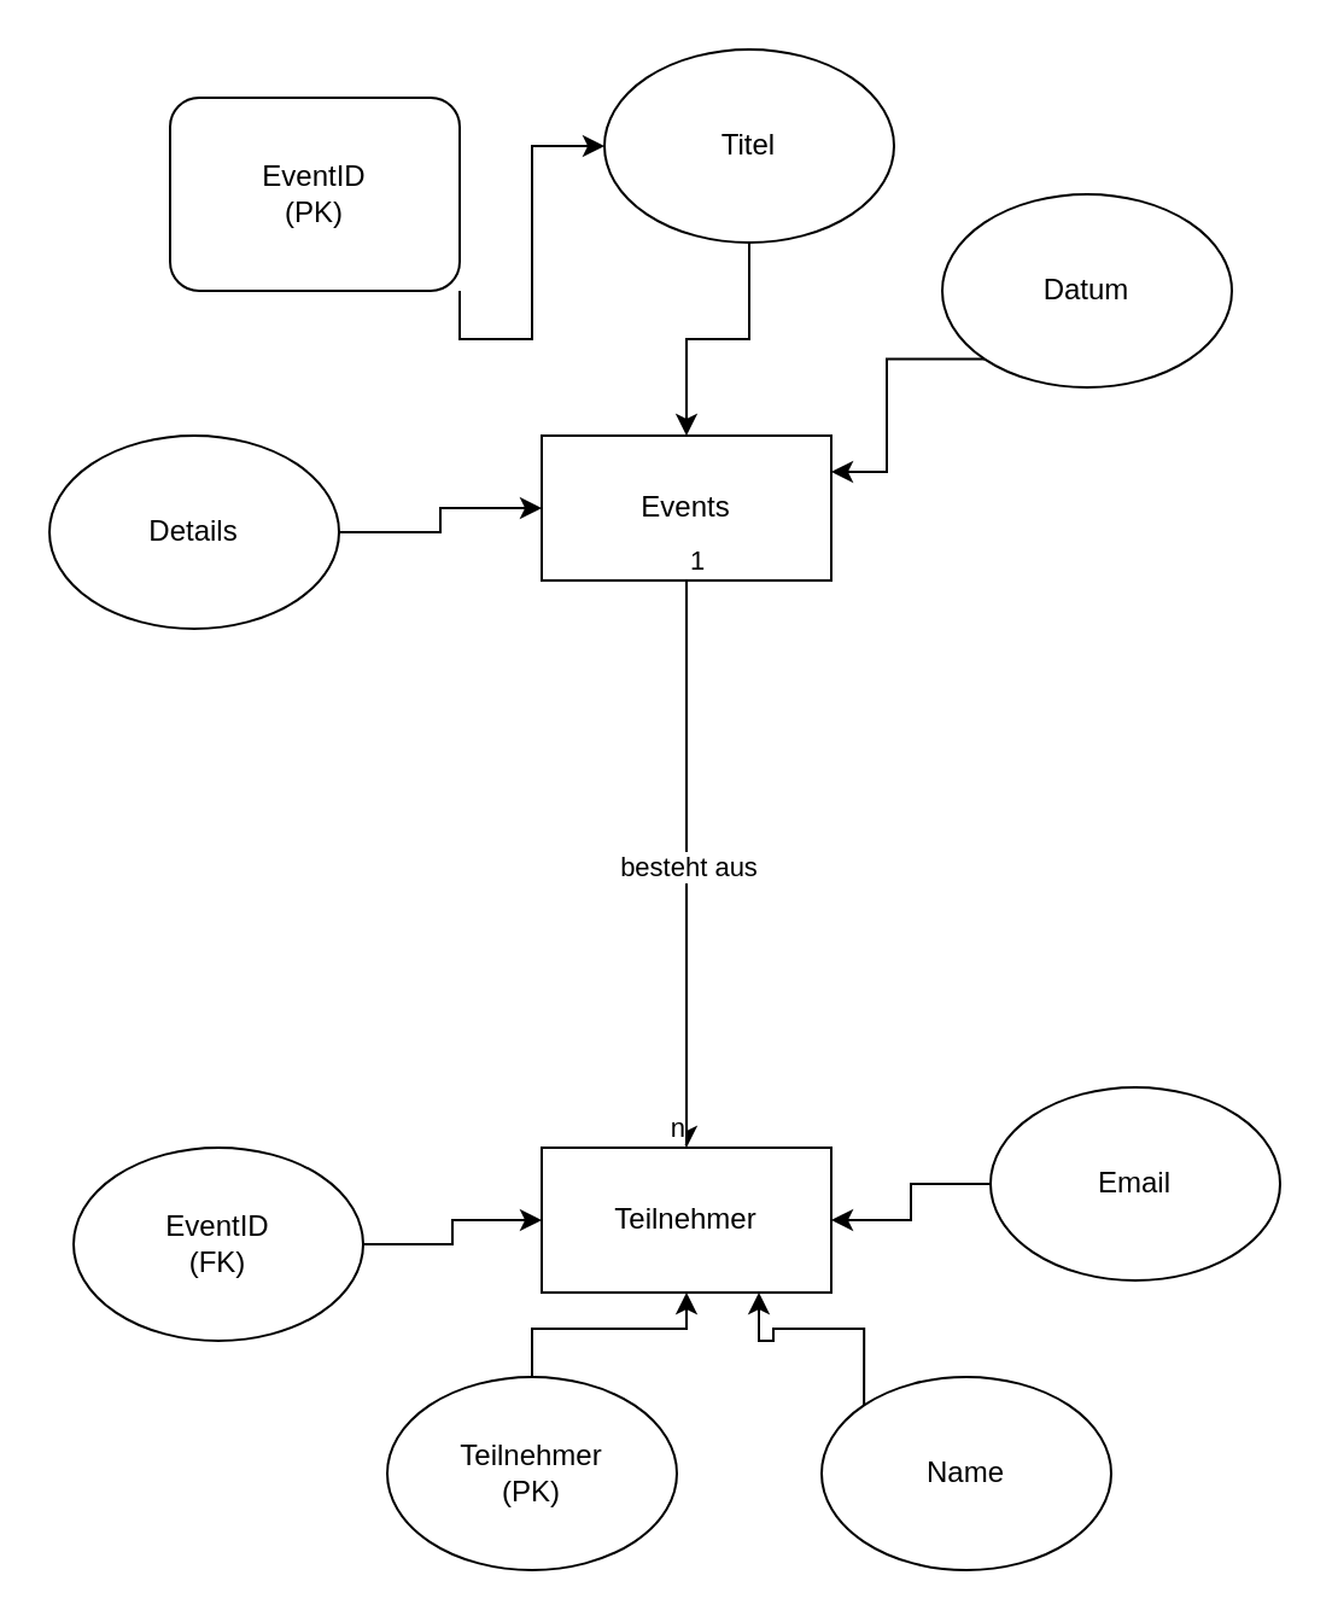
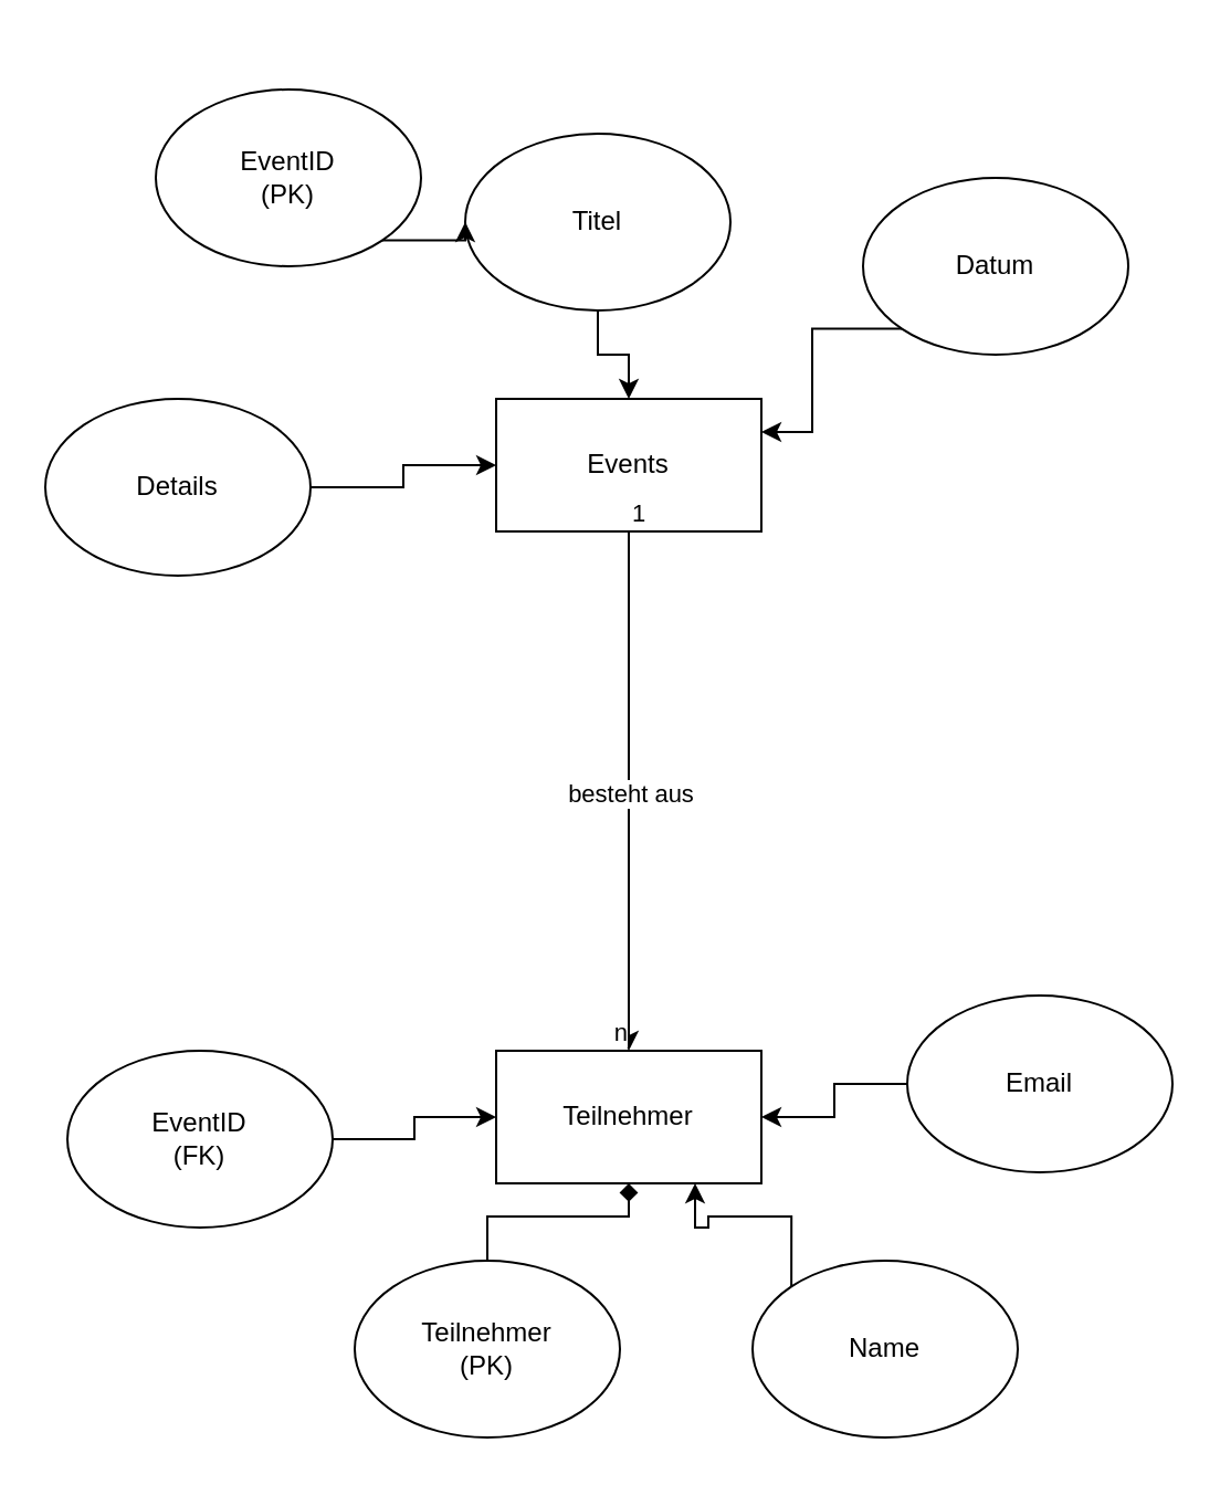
  <mxCell id="0" />
  <mxCell id="1" parent="0" />
  <mxCell id="2" value="Events" style="rounded=0;whiteSpace=wrap;html=1;" vertex="1" parent="1"><mxGeometry x="224" y="180" width="120" height="60" as="geometry" /></mxCell>
  <mxCell id="3" value="Teilnehmer" style="rounded=0;whiteSpace=wrap;html=1;" vertex="1" parent="1"><mxGeometry x="224" y="475" width="120" height="60" as="geometry" /></mxCell>
- <mxCell id="4" value="EventID&lt;br&gt;(PK)" style="whiteSpace=wrap;html=1;rounded=1;" vertex="1" parent="1"><mxGeometry x="70" y="40" width="120" height="80" as="geometry" /></mxCell>
+ <mxCell id="4" value="EventID&lt;br&gt;(PK)" style="ellipse;whiteSpace=wrap;html=1;" vertex="1" parent="1"><mxGeometry x="70" y="40" width="120" height="80" as="geometry" /></mxCell>
  <mxCell id="5" value="" style="edgeStyle=orthogonalEdgeStyle;rounded=0;orthogonalLoop=1;jettySize=auto;html=1;" edge="1" parent="1" source="6" target="2"><mxGeometry relative="1" as="geometry" /></mxCell>
- <mxCell id="6" value="Titel" style="ellipse;whiteSpace=wrap;html=1;" vertex="1" parent="1"><mxGeometry x="250" y="20" width="120" height="80" as="geometry" /></mxCell>
+ <mxCell id="6" value="Titel" style="ellipse;whiteSpace=wrap;html=1;" vertex="1" parent="1"><mxGeometry x="210" y="60" width="120" height="80" as="geometry" /></mxCell>
  <mxCell id="7" style="edgeStyle=orthogonalEdgeStyle;rounded=0;orthogonalLoop=1;jettySize=auto;html=1;exitX=0;exitY=1;exitDx=0;exitDy=0;entryX=1;entryY=0.25;entryDx=0;entryDy=0;" edge="1" parent="1" source="8" target="2"><mxGeometry relative="1" as="geometry" /></mxCell>
  <mxCell id="8" value="Datum" style="ellipse;whiteSpace=wrap;html=1;" vertex="1" parent="1"><mxGeometry x="390" y="80" width="120" height="80" as="geometry" /></mxCell>
  <mxCell id="9" value="" style="edgeStyle=orthogonalEdgeStyle;rounded=0;orthogonalLoop=1;jettySize=auto;html=1;" edge="1" parent="1" source="10" target="2"><mxGeometry relative="1" as="geometry" /></mxCell>
  <mxCell id="10" value="Details" style="ellipse;whiteSpace=wrap;html=1;" vertex="1" parent="1"><mxGeometry x="20" y="180" width="120" height="80" as="geometry" /></mxCell>
  <mxCell id="11" style="edgeStyle=orthogonalEdgeStyle;rounded=0;orthogonalLoop=1;jettySize=auto;html=1;exitX=1;exitY=1;exitDx=0;exitDy=0;" edge="1" parent="1" source="4" target="6"><mxGeometry relative="1" as="geometry" /></mxCell>
  <mxCell id="12" value="" style="edgeStyle=orthogonalEdgeStyle;rounded=0;orthogonalLoop=1;jettySize=auto;html=1;" edge="1" parent="1" source="13" target="3"><mxGeometry relative="1" as="geometry" /></mxCell>
  <mxCell id="13" value="EventID&lt;br&gt;(FK)" style="ellipse;whiteSpace=wrap;html=1;" vertex="1" parent="1"><mxGeometry x="30" y="475" width="120" height="80" as="geometry" /></mxCell>
- <mxCell id="14" value="" style="edgeStyle=orthogonalEdgeStyle;rounded=0;orthogonalLoop=1;jettySize=auto;html=1;" edge="1" parent="1" source="15" target="3"><mxGeometry relative="1" as="geometry" /></mxCell>
+ <mxCell id="14" value="" style="edgeStyle=orthogonalEdgeStyle;rounded=0;orthogonalLoop=1;jettySize=auto;html=1;endArrow=diamond;" edge="1" parent="1" source="15" target="3"><mxGeometry relative="1" as="geometry" /></mxCell>
  <mxCell id="15" value="Teilnehmer&lt;br&gt;(PK)" style="ellipse;whiteSpace=wrap;html=1;" vertex="1" parent="1"><mxGeometry x="160" y="570" width="120" height="80" as="geometry" /></mxCell>
  <mxCell id="16" style="edgeStyle=orthogonalEdgeStyle;rounded=0;orthogonalLoop=1;jettySize=auto;html=1;exitX=0;exitY=0;exitDx=0;exitDy=0;entryX=0.75;entryY=1;entryDx=0;entryDy=0;" edge="1" parent="1" source="17" target="3"><mxGeometry relative="1" as="geometry" /></mxCell>
  <mxCell id="17" value="Name" style="ellipse;whiteSpace=wrap;html=1;" vertex="1" parent="1"><mxGeometry x="340" y="570" width="120" height="80" as="geometry" /></mxCell>
  <mxCell id="18" value="" style="edgeStyle=orthogonalEdgeStyle;rounded=0;orthogonalLoop=1;jettySize=auto;html=1;" edge="1" parent="1" source="19" target="3"><mxGeometry relative="1" as="geometry" /></mxCell>
  <mxCell id="19" value="Email" style="ellipse;whiteSpace=wrap;html=1;" vertex="1" parent="1"><mxGeometry x="410" y="450" width="120" height="80" as="geometry" /></mxCell>
  <mxCell id="20" value="" style="endArrow=classic;html=1;rounded=0;entryX=0.5;entryY=0;entryDx=0;entryDy=0;exitX=0.5;exitY=1;exitDx=0;exitDy=0;" edge="1" parent="1" source="2" target="3"><mxGeometry relative="1" as="geometry"><mxPoint x="190" y="340" as="sourcePoint" /><mxPoint x="350" y="340" as="targetPoint" /></mxGeometry></mxCell>
  <mxCell id="21" value="besteht aus" style="edgeLabel;resizable=0;html=1;align=center;verticalAlign=middle;" connectable="0" vertex="1" parent="20"><mxGeometry relative="1" as="geometry" /></mxCell>
  <mxCell id="22" value="1" style="edgeLabel;resizable=0;html=1;align=left;verticalAlign=bottom;" connectable="0" vertex="1" parent="20"><mxGeometry x="-1" relative="1" as="geometry" /></mxCell>
  <mxCell id="23" value="n" style="edgeLabel;resizable=0;html=1;align=right;verticalAlign=bottom;" connectable="0" vertex="1" parent="20"><mxGeometry x="1" relative="1" as="geometry" /></mxCell>
